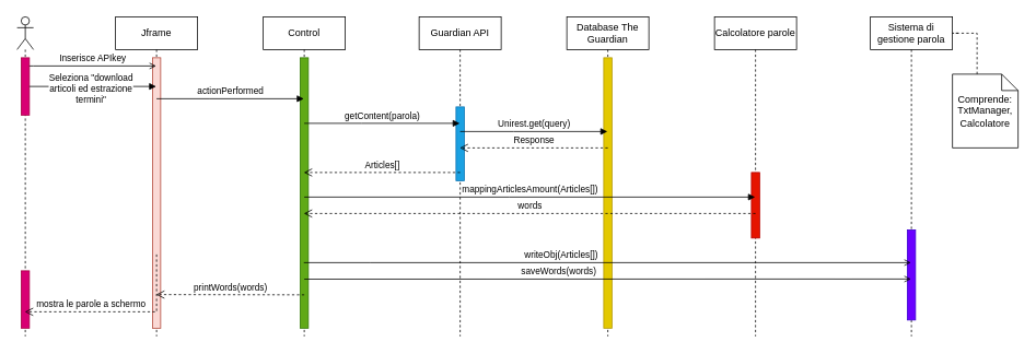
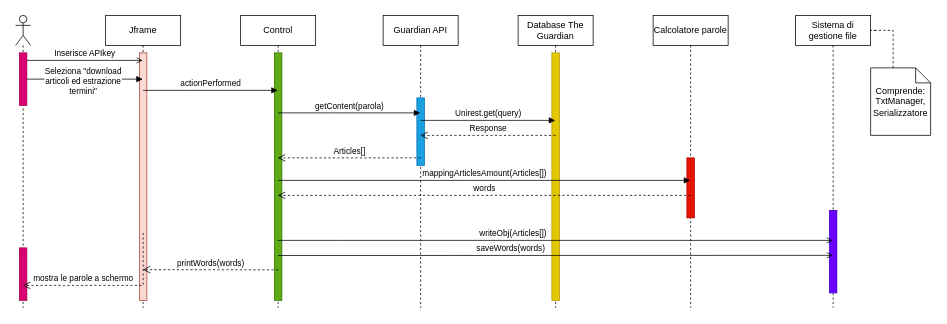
  <mxCell id="0" />
  <mxCell id="1" parent="0" />
  <mxCell id="2" value="Jframe" style="shape=umlLifeline;perimeter=lifelinePerimeter;whiteSpace=wrap;html=1;container=0;dropTarget=0;collapsible=0;recursiveResize=0;outlineConnect=0;portConstraint=eastwest;newEdgeStyle={&quot;edgeStyle&quot;:&quot;elbowEdgeStyle&quot;,&quot;elbow&quot;:&quot;vertical&quot;,&quot;curved&quot;:0,&quot;rounded&quot;:0};" parent="1" vertex="1"><mxGeometry x="140" y="20" width="100" height="390" as="geometry" /></mxCell>
  <mxCell id="3" value="" style="html=1;points=[];perimeter=orthogonalPerimeter;outlineConnect=0;targetShapes=umlLifeline;portConstraint=eastwest;newEdgeStyle={&quot;edgeStyle&quot;:&quot;elbowEdgeStyle&quot;,&quot;elbow&quot;:&quot;vertical&quot;,&quot;curved&quot;:0,&quot;rounded&quot;:0};fillColor=#fad9d5;strokeColor=#ae4132;" parent="2" vertex="1"><mxGeometry x="45" y="50" width="10" height="330" as="geometry" /></mxCell>
  <mxCell id="4" value="" style="shape=umlLifeline;perimeter=lifelinePerimeter;whiteSpace=wrap;html=1;container=1;dropTarget=0;collapsible=0;recursiveResize=0;outlineConnect=0;portConstraint=eastwest;newEdgeStyle={&quot;edgeStyle&quot;:&quot;elbowEdgeStyle&quot;,&quot;elbow&quot;:&quot;vertical&quot;,&quot;curved&quot;:0,&quot;rounded&quot;:0};participant=umlActor;" parent="1" vertex="1"><mxGeometry x="20" y="20" width="20" height="390" as="geometry" /></mxCell>
  <mxCell id="5" value="" style="html=1;points=[];perimeter=orthogonalPerimeter;outlineConnect=0;targetShapes=umlLifeline;portConstraint=eastwest;newEdgeStyle={&quot;edgeStyle&quot;:&quot;elbowEdgeStyle&quot;,&quot;elbow&quot;:&quot;vertical&quot;,&quot;curved&quot;:0,&quot;rounded&quot;:0};fillColor=#d80073;fontColor=#ffffff;strokeColor=#A50040;" parent="4" vertex="1"><mxGeometry x="5" y="50" width="10" height="70" as="geometry" /></mxCell>
  <mxCell id="6" value="" style="html=1;points=[];perimeter=orthogonalPerimeter;outlineConnect=0;targetShapes=umlLifeline;portConstraint=eastwest;newEdgeStyle={&quot;edgeStyle&quot;:&quot;elbowEdgeStyle&quot;,&quot;elbow&quot;:&quot;vertical&quot;,&quot;curved&quot;:0,&quot;rounded&quot;:0};fillColor=#d80073;fontColor=#ffffff;strokeColor=#A50040;" parent="4" vertex="1"><mxGeometry x="5" y="310" width="10" height="70" as="geometry" /></mxCell>
  <mxCell id="7" value="Control" style="shape=umlLifeline;perimeter=lifelinePerimeter;whiteSpace=wrap;html=1;container=1;dropTarget=0;collapsible=0;recursiveResize=0;outlineConnect=0;portConstraint=eastwest;newEdgeStyle={&quot;edgeStyle&quot;:&quot;elbowEdgeStyle&quot;,&quot;elbow&quot;:&quot;vertical&quot;,&quot;curved&quot;:0,&quot;rounded&quot;:0};" parent="1" vertex="1"><mxGeometry x="320" y="20" width="100" height="390" as="geometry" /></mxCell>
  <mxCell id="8" value="" style="html=1;points=[];perimeter=orthogonalPerimeter;outlineConnect=0;targetShapes=umlLifeline;portConstraint=eastwest;newEdgeStyle={&quot;edgeStyle&quot;:&quot;elbowEdgeStyle&quot;,&quot;elbow&quot;:&quot;vertical&quot;,&quot;curved&quot;:0,&quot;rounded&quot;:0};fillColor=#60a917;fontColor=#ffffff;strokeColor=#2D7600;" parent="7" vertex="1"><mxGeometry x="45" y="50" width="10" height="330" as="geometry" /></mxCell>
  <mxCell id="9" value="Guardian API" style="shape=umlLifeline;perimeter=lifelinePerimeter;whiteSpace=wrap;html=1;container=1;dropTarget=0;collapsible=0;recursiveResize=0;outlineConnect=0;portConstraint=eastwest;newEdgeStyle={&quot;edgeStyle&quot;:&quot;elbowEdgeStyle&quot;,&quot;elbow&quot;:&quot;vertical&quot;,&quot;curved&quot;:0,&quot;rounded&quot;:0};" parent="1" vertex="1"><mxGeometry x="510" y="20" width="100" height="390" as="geometry" /></mxCell>
  <mxCell id="10" value="" style="html=1;points=[];perimeter=orthogonalPerimeter;outlineConnect=0;targetShapes=umlLifeline;portConstraint=eastwest;newEdgeStyle={&quot;edgeStyle&quot;:&quot;elbowEdgeStyle&quot;,&quot;elbow&quot;:&quot;vertical&quot;,&quot;curved&quot;:0,&quot;rounded&quot;:0};fillColor=#1ba1e2;fontColor=#ffffff;strokeColor=#006EAF;" parent="9" vertex="1"><mxGeometry x="45" y="110" width="10" height="90" as="geometry" /></mxCell>
  <mxCell id="11" value="Database The Guardian" style="shape=umlLifeline;perimeter=lifelinePerimeter;whiteSpace=wrap;html=1;container=1;dropTarget=0;collapsible=0;recursiveResize=0;outlineConnect=0;portConstraint=eastwest;newEdgeStyle={&quot;edgeStyle&quot;:&quot;elbowEdgeStyle&quot;,&quot;elbow&quot;:&quot;vertical&quot;,&quot;curved&quot;:0,&quot;rounded&quot;:0};" parent="1" vertex="1"><mxGeometry x="690" y="20" width="100" height="390" as="geometry" /></mxCell>
  <mxCell id="12" value="" style="html=1;points=[];perimeter=orthogonalPerimeter;outlineConnect=0;targetShapes=umlLifeline;portConstraint=eastwest;newEdgeStyle={&quot;edgeStyle&quot;:&quot;elbowEdgeStyle&quot;,&quot;elbow&quot;:&quot;vertical&quot;,&quot;curved&quot;:0,&quot;rounded&quot;:0};fillColor=#e3c800;fontColor=#000000;strokeColor=#B09500;" parent="11" vertex="1"><mxGeometry x="45" y="50" width="10" height="330" as="geometry" /></mxCell>
  <mxCell id="13" value="Calcolatore parole" style="shape=umlLifeline;perimeter=lifelinePerimeter;whiteSpace=wrap;html=1;container=1;dropTarget=0;collapsible=0;recursiveResize=0;outlineConnect=0;portConstraint=eastwest;newEdgeStyle={&quot;edgeStyle&quot;:&quot;elbowEdgeStyle&quot;,&quot;elbow&quot;:&quot;vertical&quot;,&quot;curved&quot;:0,&quot;rounded&quot;:0};" parent="1" vertex="1"><mxGeometry x="870" y="20" width="100" height="390" as="geometry" /></mxCell>
  <mxCell id="14" value="" style="html=1;points=[];perimeter=orthogonalPerimeter;outlineConnect=0;targetShapes=umlLifeline;portConstraint=eastwest;newEdgeStyle={&quot;edgeStyle&quot;:&quot;elbowEdgeStyle&quot;,&quot;elbow&quot;:&quot;vertical&quot;,&quot;curved&quot;:0,&quot;rounded&quot;:0};fillColor=#e51400;fontColor=#ffffff;strokeColor=#B20000;" parent="13" vertex="1"><mxGeometry x="45" y="190" width="10" height="80" as="geometry" /></mxCell>
- <mxCell id="15" value="Sistema di gestione parola" style="shape=umlLifeline;perimeter=lifelinePerimeter;whiteSpace=wrap;html=1;container=1;dropTarget=0;collapsible=0;recursiveResize=0;outlineConnect=0;portConstraint=eastwest;newEdgeStyle={&quot;edgeStyle&quot;:&quot;elbowEdgeStyle&quot;,&quot;elbow&quot;:&quot;vertical&quot;,&quot;curved&quot;:0,&quot;rounded&quot;:0};" parent="1" vertex="1"><mxGeometry x="1060" y="20" width="100" height="390" as="geometry" /></mxCell>
+ <mxCell id="15" value="Sistema di gestione file" style="shape=umlLifeline;perimeter=lifelinePerimeter;whiteSpace=wrap;html=1;container=1;dropTarget=0;collapsible=0;recursiveResize=0;outlineConnect=0;portConstraint=eastwest;newEdgeStyle={&quot;edgeStyle&quot;:&quot;elbowEdgeStyle&quot;,&quot;elbow&quot;:&quot;vertical&quot;,&quot;curved&quot;:0,&quot;rounded&quot;:0};" parent="1" vertex="1"><mxGeometry x="1060" y="20" width="100" height="390" as="geometry" /></mxCell>
  <mxCell id="16" value="" style="html=1;points=[];perimeter=orthogonalPerimeter;outlineConnect=0;targetShapes=umlLifeline;portConstraint=eastwest;newEdgeStyle={&quot;edgeStyle&quot;:&quot;elbowEdgeStyle&quot;,&quot;elbow&quot;:&quot;vertical&quot;,&quot;curved&quot;:0,&quot;rounded&quot;:0};fillColor=#6a00ff;fontColor=#ffffff;strokeColor=#3700CC;" parent="15" vertex="1"><mxGeometry x="45" y="260" width="10" height="110" as="geometry" /></mxCell>
  <mxCell id="17" value="Inserisce APIkey" style="html=1;verticalAlign=bottom;endArrow=open;edgeStyle=elbowEdgeStyle;elbow=vertical;curved=0;rounded=0;endFill=0;" parent="1" source="5" target="2" edge="1"><mxGeometry width="80" relative="1" as="geometry"><mxPoint x="40" y="80" as="sourcePoint" /><mxPoint x="110" y="80" as="targetPoint" /><Array as="points"><mxPoint x="40" y="80" /></Array></mxGeometry></mxCell>
  <mxCell id="18" value="Seleziona &quot;download &lt;br&gt;articoli ed estrazione &lt;br&gt;termini&quot;" style="html=1;verticalAlign=bottom;endArrow=block;edgeStyle=elbowEdgeStyle;elbow=vertical;curved=0;rounded=0;" parent="1" source="5" target="2" edge="1"><mxGeometry x="-0.029" y="-25" width="80" relative="1" as="geometry"><mxPoint x="-5" y="75" as="sourcePoint" /><mxPoint x="115" y="105" as="targetPoint" /><Array as="points"><mxPoint x="170" y="110" /><mxPoint x="40" y="120" /><mxPoint x="80" y="105" /></Array><mxPoint as="offset" /></mxGeometry></mxCell>
  <mxCell id="19" value="mostra le parole a schermo" style="html=1;verticalAlign=bottom;endArrow=open;dashed=1;endSize=8;edgeStyle=elbowEdgeStyle;elbow=vertical;curved=0;rounded=0;" parent="1" target="4" edge="1"><mxGeometry x="0.303" relative="1" as="geometry"><mxPoint x="190" y="310" as="sourcePoint" /><mxPoint x="110" y="310" as="targetPoint" /><Array as="points"><mxPoint x="130" y="380" /><mxPoint x="140" y="310" /></Array><mxPoint as="offset" /></mxGeometry></mxCell>
  <mxCell id="20" value="actionPerformed" style="html=1;verticalAlign=bottom;endArrow=block;edgeStyle=elbowEdgeStyle;elbow=vertical;curved=0;rounded=0;" parent="1" target="7" edge="1"><mxGeometry width="80" relative="1" as="geometry"><mxPoint x="190" y="120" as="sourcePoint" /><mxPoint x="270" y="120" as="targetPoint" /></mxGeometry></mxCell>
  <mxCell id="21" value="printWords(words)" style="html=1;verticalAlign=bottom;endArrow=open;dashed=1;endSize=8;edgeStyle=elbowEdgeStyle;elbow=vertical;curved=0;rounded=0;" parent="1" target="2" edge="1"><mxGeometry relative="1" as="geometry"><mxPoint x="370" y="359.31" as="sourcePoint" /><mxPoint x="290" y="359.31" as="targetPoint" /></mxGeometry></mxCell>
  <mxCell id="22" value="getContent(parola)" style="html=1;verticalAlign=bottom;endArrow=block;edgeStyle=elbowEdgeStyle;elbow=vertical;curved=0;rounded=0;" parent="1" target="9" edge="1"><mxGeometry width="80" relative="1" as="geometry"><mxPoint x="370" y="150" as="sourcePoint" /><mxPoint x="450" y="150" as="targetPoint" /></mxGeometry></mxCell>
  <mxCell id="23" value="Articles[]" style="html=1;verticalAlign=bottom;endArrow=open;dashed=1;endSize=8;edgeStyle=elbowEdgeStyle;elbow=vertical;curved=0;rounded=0;" parent="1" target="7" edge="1"><mxGeometry relative="1" as="geometry"><mxPoint x="560" y="210" as="sourcePoint" /><mxPoint x="480" y="170" as="targetPoint" /><Array as="points"><mxPoint x="540" y="210" /></Array></mxGeometry></mxCell>
  <mxCell id="24" value="Unirest.get(query)" style="html=1;verticalAlign=bottom;endArrow=block;edgeStyle=elbowEdgeStyle;elbow=vertical;curved=0;rounded=0;" parent="1" target="11" edge="1"><mxGeometry width="80" relative="1" as="geometry"><mxPoint x="560" y="160" as="sourcePoint" /><mxPoint x="640" y="160" as="targetPoint" /></mxGeometry></mxCell>
  <mxCell id="25" value="Response" style="html=1;verticalAlign=bottom;endArrow=open;dashed=1;endSize=8;edgeStyle=elbowEdgeStyle;elbow=vertical;curved=0;rounded=0;" parent="1" target="9" edge="1"><mxGeometry relative="1" as="geometry"><mxPoint x="740" y="180" as="sourcePoint" /><mxPoint x="660" y="180" as="targetPoint" /></mxGeometry></mxCell>
  <mxCell id="26" value="mappingArticlesAmount(Articles[])" style="html=1;verticalAlign=bottom;endArrow=block;edgeStyle=elbowEdgeStyle;elbow=vertical;curved=0;rounded=0;" parent="1" target="13" edge="1"><mxGeometry width="80" relative="1" as="geometry"><mxPoint x="370" y="240" as="sourcePoint" /><mxPoint x="450" y="240" as="targetPoint" /></mxGeometry></mxCell>
  <mxCell id="27" value="words" style="html=1;verticalAlign=bottom;endArrow=open;dashed=1;endSize=8;edgeStyle=elbowEdgeStyle;elbow=vertical;curved=0;rounded=0;" parent="1" target="7" edge="1"><mxGeometry relative="1" as="geometry"><mxPoint x="920" y="260" as="sourcePoint" /><mxPoint x="840" y="260" as="targetPoint" /></mxGeometry></mxCell>
  <mxCell id="28" value="writeObj(Articles[])" style="html=1;verticalAlign=bottom;endArrow=open;edgeStyle=elbowEdgeStyle;elbow=vertical;curved=0;rounded=0;endFill=0;" parent="1" source="7" target="15" edge="1"><mxGeometry x="-0.153" width="80" relative="1" as="geometry"><mxPoint x="380" y="320" as="sourcePoint" /><mxPoint x="445" y="320.17" as="targetPoint" /><mxPoint as="offset" /><Array as="points"><mxPoint x="450" y="320" /></Array></mxGeometry></mxCell>
  <mxCell id="29" value="saveWords(words)" style="html=1;verticalAlign=bottom;endArrow=open;edgeStyle=elbowEdgeStyle;elbow=vertical;curved=0;rounded=0;endFill=0;" parent="1" target="15" edge="1"><mxGeometry x="-0.161" width="80" relative="1" as="geometry"><mxPoint x="370" y="340.17" as="sourcePoint" /><mxPoint x="450" y="340.17" as="targetPoint" /><mxPoint as="offset" /></mxGeometry></mxCell>
- <mxCell id="30" value="Comprende:&lt;br&gt;TxtManager,&lt;br&gt;Calcolatore" style="shape=note;size=20;whiteSpace=wrap;html=1;" parent="1" vertex="1"><mxGeometry x="1160" y="90" width="80" height="90" as="geometry" /></mxCell>
+ <mxCell id="30" value="Comprende:&lt;br&gt;TxtManager,&lt;br&gt;Serializzatore" style="shape=note;size=20;whiteSpace=wrap;html=1;" parent="1" vertex="1"><mxGeometry x="1160" y="90" width="80" height="90" as="geometry" /></mxCell>
  <mxCell id="31" value="" style="endArrow=none;dashed=1;html=1;rounded=0;" parent="1" edge="1"><mxGeometry width="50" height="50" relative="1" as="geometry"><mxPoint x="1190" y="90" as="sourcePoint" /><mxPoint x="1170" y="40" as="targetPoint" /><Array as="points"><mxPoint x="1190" y="40" /><mxPoint x="1160" y="40" /></Array></mxGeometry></mxCell>
